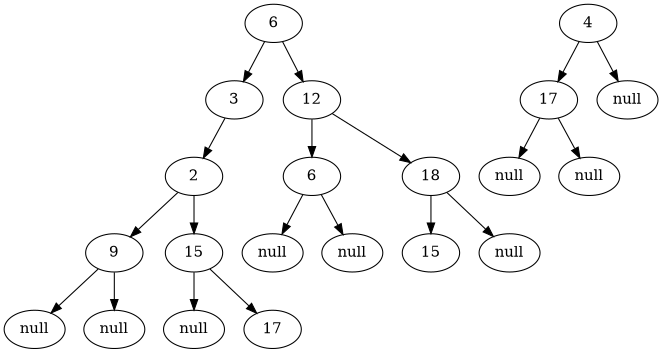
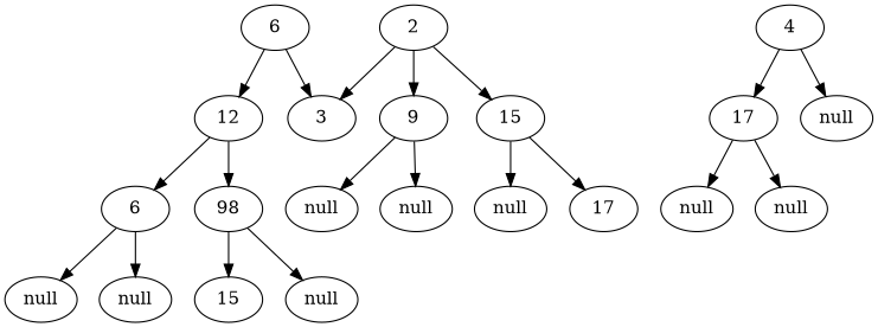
  digraph {
    n1 [label=6]
    n2 [label=3]
    n3 [label=12]
    n4 [label=2]
    n5 [label=6]
-   n6 [label=18]
+   n6 [label=98]
    n7 [label=9]
    n8 [label=15]
    n9 [label=4]
    n10 [label=17]
    n11 [label=null]
    n12 [label=null]
    n13 [label=null]
    n14 [label=15]
    n15 [label=null]
    n16 [label=null]
    n17 [label=null]
    n18 [label=null]
    n19 [label=17]
    n20 [label=null]
    n21 [label=null]
    n1 -> n2
    n1 -> n3
-   n2 -> n4
+   n4 -> n2
    n3 -> n5
    n3 -> n6
    n4 -> n7
    n4 -> n8
    n5 -> n12
    n5 -> n13
    n6 -> n14
    n6 -> n15
    n7 -> n16
    n7 -> n17
    n8 -> n18
    n8 -> n19
    n9 -> n10
    n9 -> n11
    n10 -> n20
    n10 -> n21
  }
